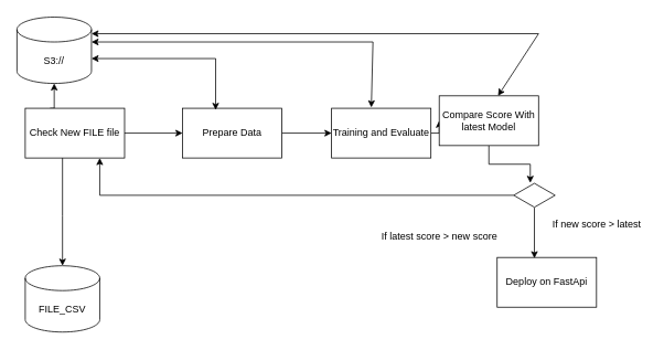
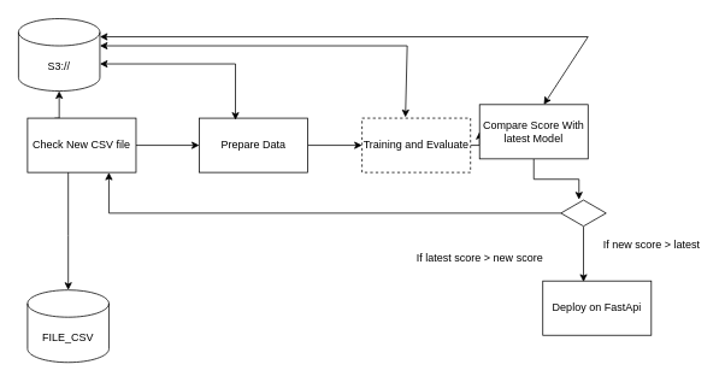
  <mxCell id="0" />
  <mxCell id="1" parent="0" />
  <mxCell id="2" style="edgeStyle=orthogonalEdgeStyle;rounded=0;orthogonalLoop=1;jettySize=auto;html=1;exitX=1;exitY=0.5;exitDx=0;exitDy=0;" edge="1" parent="1" source="4" target="6"><mxGeometry relative="1" as="geometry" /></mxCell>
  <mxCell id="3" style="edgeStyle=orthogonalEdgeStyle;rounded=0;orthogonalLoop=1;jettySize=auto;html=1;exitX=0.25;exitY=0;exitDx=0;exitDy=0;entryX=0.5;entryY=1;entryDx=0;entryDy=0;entryPerimeter=0;" edge="1" parent="1" source="4" target="19"><mxGeometry relative="1" as="geometry" /></mxCell>
- <mxCell id="4" value="Check New FILE file" style="rounded=0;whiteSpace=wrap;html=1;" vertex="1" parent="1"><mxGeometry x="30" y="130" width="120" height="60" as="geometry" /></mxCell>
+ <mxCell id="4" value="Check New CSV file" style="rounded=0;whiteSpace=wrap;html=1;" vertex="1" parent="1"><mxGeometry x="30" y="130" width="120" height="60" as="geometry" /></mxCell>
  <mxCell id="5" style="edgeStyle=orthogonalEdgeStyle;rounded=0;orthogonalLoop=1;jettySize=auto;html=1;exitX=1;exitY=0.5;exitDx=0;exitDy=0;entryX=0;entryY=0.5;entryDx=0;entryDy=0;" edge="1" parent="1" source="6" target="8"><mxGeometry relative="1" as="geometry" /></mxCell>
  <mxCell id="6" value="Prepare Data" style="rounded=0;whiteSpace=wrap;html=1;" vertex="1" parent="1"><mxGeometry x="220" y="130" width="120" height="60" as="geometry" /></mxCell>
  <mxCell id="7" style="edgeStyle=orthogonalEdgeStyle;rounded=0;orthogonalLoop=1;jettySize=auto;html=1;exitX=1;exitY=0.5;exitDx=0;exitDy=0;entryX=0;entryY=0.5;entryDx=0;entryDy=0;" edge="1" parent="1" source="8" target="10"><mxGeometry relative="1" as="geometry" /></mxCell>
- <mxCell id="8" value="Training and Evaluate" style="rounded=0;whiteSpace=wrap;html=1;" vertex="1" parent="1"><mxGeometry x="400" y="130" width="120" height="60" as="geometry" /></mxCell>
+ <mxCell id="8" value="Training and Evaluate" style="rounded=0;whiteSpace=wrap;html=1;dashed=1;" vertex="1" parent="1"><mxGeometry x="400" y="130" width="120" height="60" as="geometry" /></mxCell>
  <mxCell id="9" style="edgeStyle=orthogonalEdgeStyle;rounded=0;orthogonalLoop=1;jettySize=auto;html=1;exitX=0.5;exitY=1;exitDx=0;exitDy=0;entryX=0.4;entryY=0;entryDx=0;entryDy=0;entryPerimeter=0;" edge="1" parent="1" source="10" target="16"><mxGeometry relative="1" as="geometry" /></mxCell>
  <mxCell id="10" value="Compare Score With latest Model" style="rounded=0;whiteSpace=wrap;html=1;" vertex="1" parent="1"><mxGeometry x="530" y="115" width="120" height="60" as="geometry" /></mxCell>
  <mxCell id="11" value="Deploy on FastApi" style="rounded=0;whiteSpace=wrap;html=1;" vertex="1" parent="1"><mxGeometry x="600" y="310" width="120" height="60" as="geometry" /></mxCell>
  <mxCell id="12" value="FILE_CSV" style="shape=cylinder3;whiteSpace=wrap;html=1;boundedLbl=1;backgroundOutline=1;size=15;" vertex="1" parent="1"><mxGeometry x="30" y="320" width="90" height="80" as="geometry" /></mxCell>
  <mxCell id="13" value="" style="endArrow=classic;html=1;rounded=0;entryX=0.5;entryY=0;entryDx=0;entryDy=0;entryPerimeter=0;" edge="1" parent="1" target="12"><mxGeometry relative="1" as="geometry"><mxPoint x="75" y="190" as="sourcePoint" /><mxPoint x="170" y="190" as="targetPoint" /><Array as="points"><mxPoint x="75" y="260" /></Array></mxGeometry></mxCell>
  <mxCell id="14" style="edgeStyle=orthogonalEdgeStyle;rounded=0;orthogonalLoop=1;jettySize=auto;html=1;entryX=0.375;entryY=0.017;entryDx=0;entryDy=0;entryPerimeter=0;" edge="1" parent="1" source="16" target="11"><mxGeometry relative="1" as="geometry" /></mxCell>
  <mxCell id="15" style="edgeStyle=orthogonalEdgeStyle;rounded=0;orthogonalLoop=1;jettySize=auto;html=1;entryX=0.75;entryY=1;entryDx=0;entryDy=0;" edge="1" parent="1" source="16" target="4"><mxGeometry relative="1" as="geometry" /></mxCell>
  <mxCell id="16" value="" style="html=1;whiteSpace=wrap;aspect=fixed;shape=isoRectangle;" vertex="1" parent="1"><mxGeometry x="620" y="220" width="50" height="30" as="geometry" /></mxCell>
  <mxCell id="17" value="If new score &amp;gt; latest" style="text;html=1;resizable=0;autosize=1;align=center;verticalAlign=middle;points=[];fillColor=none;strokeColor=none;rounded=0;" vertex="1" parent="1"><mxGeometry x="660" y="260" width="120" height="20" as="geometry" /></mxCell>
  <mxCell id="18" value="If latest score &amp;gt; new score" style="text;html=1;resizable=0;autosize=1;align=center;verticalAlign=middle;points=[];fillColor=none;strokeColor=none;rounded=0;" vertex="1" parent="1"><mxGeometry x="450" y="275" width="160" height="20" as="geometry" /></mxCell>
  <mxCell id="19" value="S3://" style="shape=cylinder3;whiteSpace=wrap;html=1;boundedLbl=1;backgroundOutline=1;size=15;" vertex="1" parent="1"><mxGeometry x="20" y="20" width="90" height="80" as="geometry" /></mxCell>
  <mxCell id="20" value="" style="endArrow=classic;startArrow=classic;html=1;rounded=0;exitX=0.333;exitY=0.033;exitDx=0;exitDy=0;exitPerimeter=0;" edge="1" parent="1" source="6"><mxGeometry width="50" height="50" relative="1" as="geometry"><mxPoint x="260" y="120" as="sourcePoint" /><mxPoint x="110" y="70" as="targetPoint" /><Array as="points"><mxPoint x="260" y="70" /></Array></mxGeometry></mxCell>
  <mxCell id="21" value="" style="endArrow=classic;startArrow=classic;html=1;rounded=0;exitX=0.4;exitY=-0.017;exitDx=0;exitDy=0;exitPerimeter=0;" edge="1" parent="1" source="8"><mxGeometry width="50" height="50" relative="1" as="geometry"><mxPoint x="259.96" y="111.98" as="sourcePoint" /><mxPoint x="110" y="50" as="targetPoint" /><Array as="points"><mxPoint x="450" y="50" /></Array></mxGeometry></mxCell>
  <mxCell id="22" value="" style="endArrow=classic;startArrow=classic;html=1;rounded=0;exitX=0.592;exitY=0;exitDx=0;exitDy=0;exitPerimeter=0;" edge="1" parent="1" source="10"><mxGeometry width="50" height="50" relative="1" as="geometry"><mxPoint x="448" y="118.98" as="sourcePoint" /><mxPoint x="110" y="40" as="targetPoint" /><Array as="points"><mxPoint x="650" y="40" /></Array></mxGeometry></mxCell>
